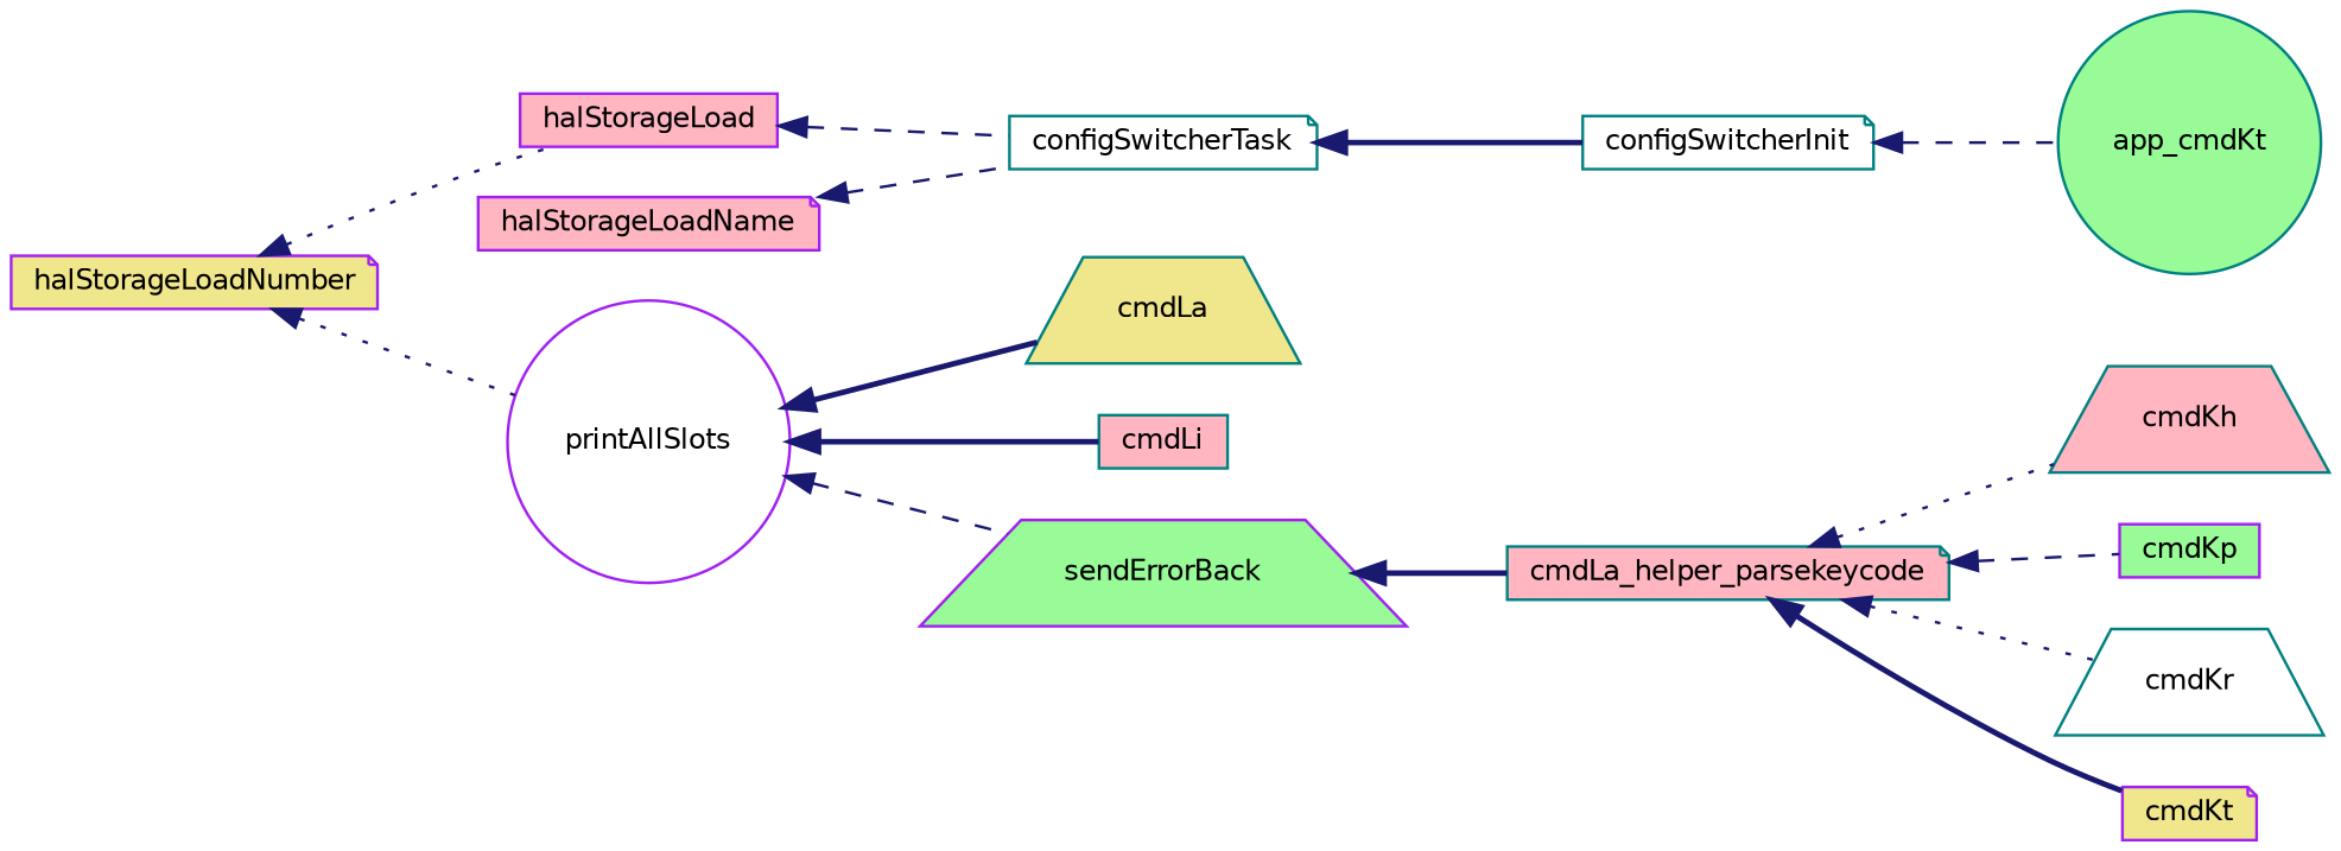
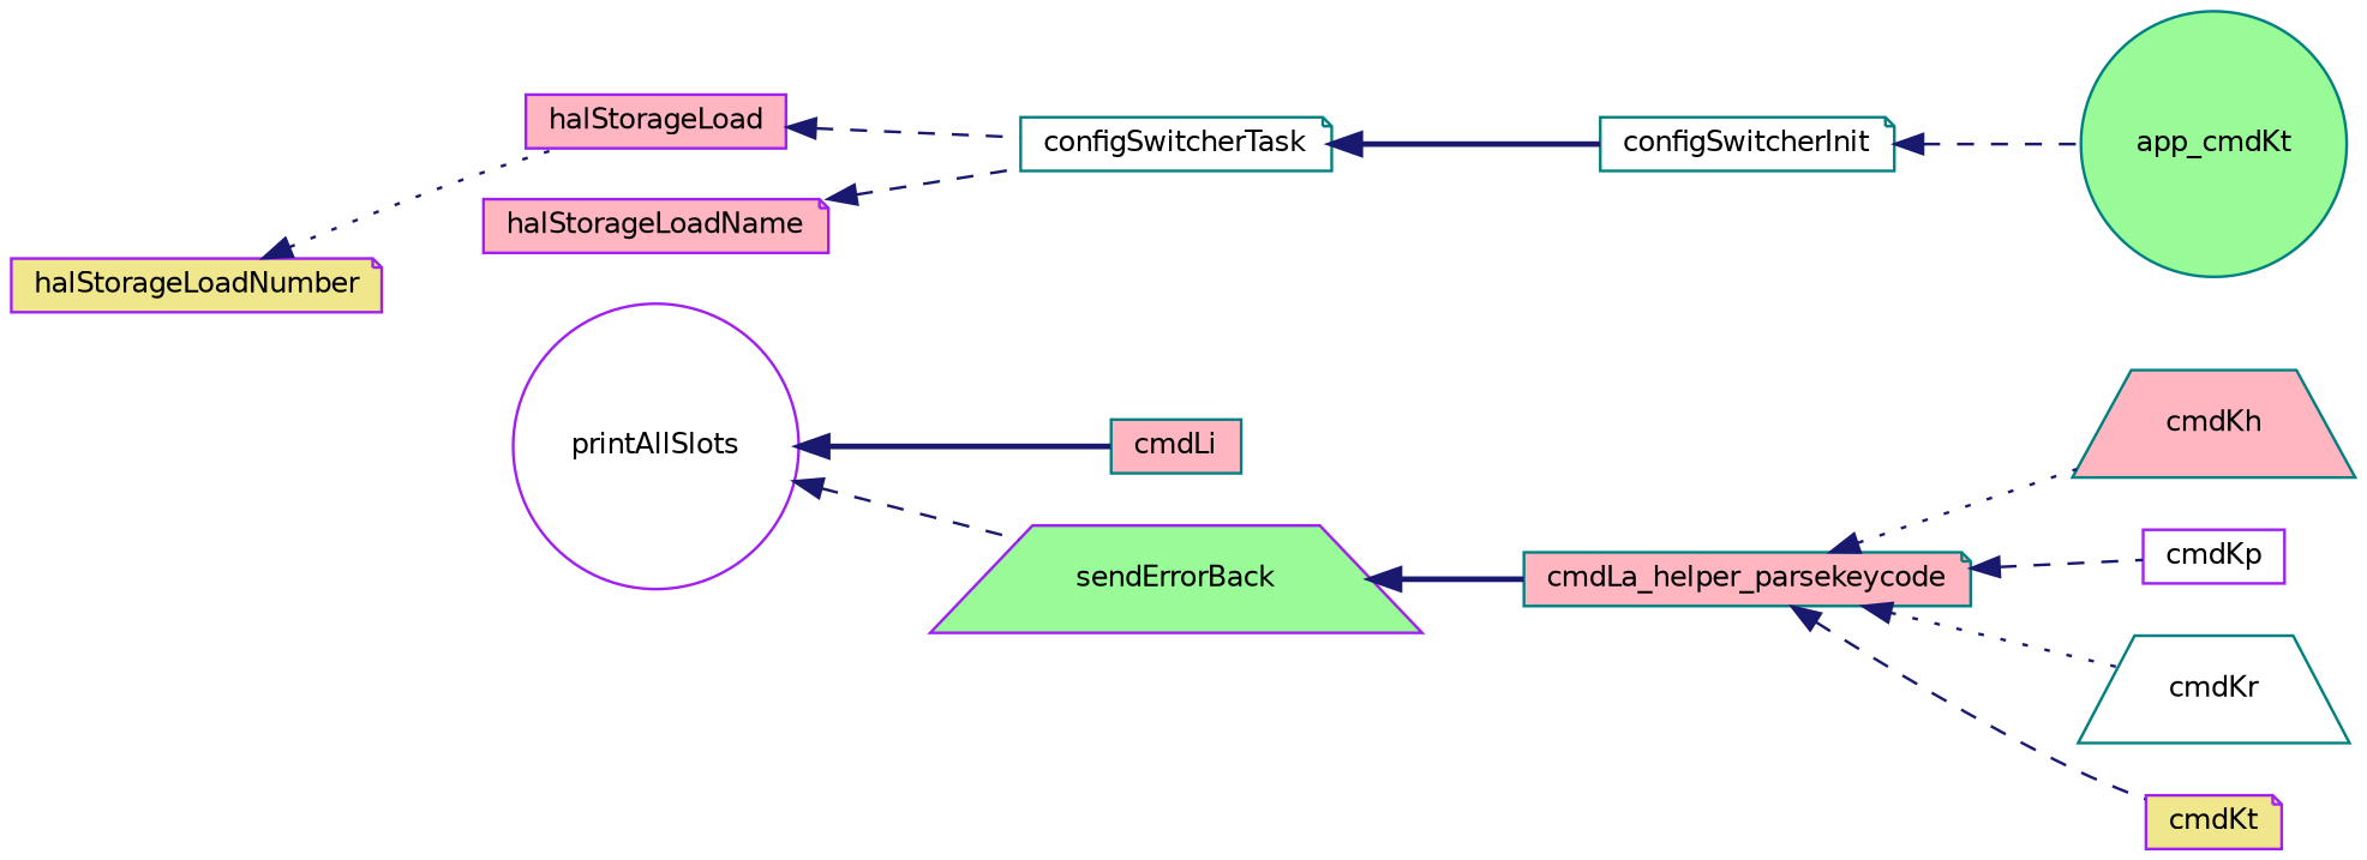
  digraph {
    rankdir=LR
    node [color=teal fillcolor=lightpink fontname=Helvetica fontsize=10 shape=note style=filled]
    edge [color=midnightblue dir=back fontname=Helvetica fontsize=10 labelfontname=Helvetica labelfontsize=10 style=dashed]
    n1 [color=purple fillcolor=khaki fontcolor=black height=0.2 label=halStorageLoadNumber width=0.4]
    n2 [color=purple height=0.2 label=halStorageLoad shape=box width=0.4]
    n3 [color=purple fillcolor=white height=0.2 label=printAllSlots shape=circle width=0.4]
    n4 [fillcolor=white height=0.2 label=configSwitcherTask width=0.4]
    n5 [color=purple height=0.2 label=halStorageLoadName width=0.4]
-   n6 [fillcolor=khaki height=0.2 label=cmdLa shape=trapezium width=0.4]
    n7 [height=0.2 label=cmdLi shape=box width=0.4]
    n8 [color=purple fillcolor=palegreen height=0.2 label=sendErrorBack shape=trapezium width=0.4]
    n9 [fillcolor=white height=0.2 label=configSwitcherInit width=0.4]
    n10 [fillcolor=palegreen height=0.2 label=app_cmdKt shape=circle width=0.4]
    n11 [height=0.2 label=cmdLa_helper_parsekeycode width=0.4]
    n12 [height=0.2 label=cmdKh shape=trapezium width=0.4]
-   n13 [color=purple fillcolor=palegreen height=0.2 label=cmdKp shape=box width=0.4]
+   n13 [color=purple fillcolor=white height=0.2 label=cmdKp shape=box width=0.4]
    n14 [fillcolor=white height=0.2 label=cmdKr shape=trapezium width=0.4]
    n15 [color=purple fillcolor=khaki height=0.2 label=cmdKt width=0.4]
    n1 -> n2 [style=dotted]
-   n1 -> n3 [style=dotted]
    n2 -> n4
-   n3 -> n6 [style=bold]
    n3 -> n7 [style=bold]
    n3 -> n8
    n4 -> n9 [style=bold]
    n5 -> n4
    n8 -> n11 [style=bold]
    n9 -> n10
    n11 -> n12 [style=dotted]
    n11 -> n13
    n11 -> n14 [style=dotted]
-   n11 -> n15 [style=bold]
+   n11 -> n15
  }
